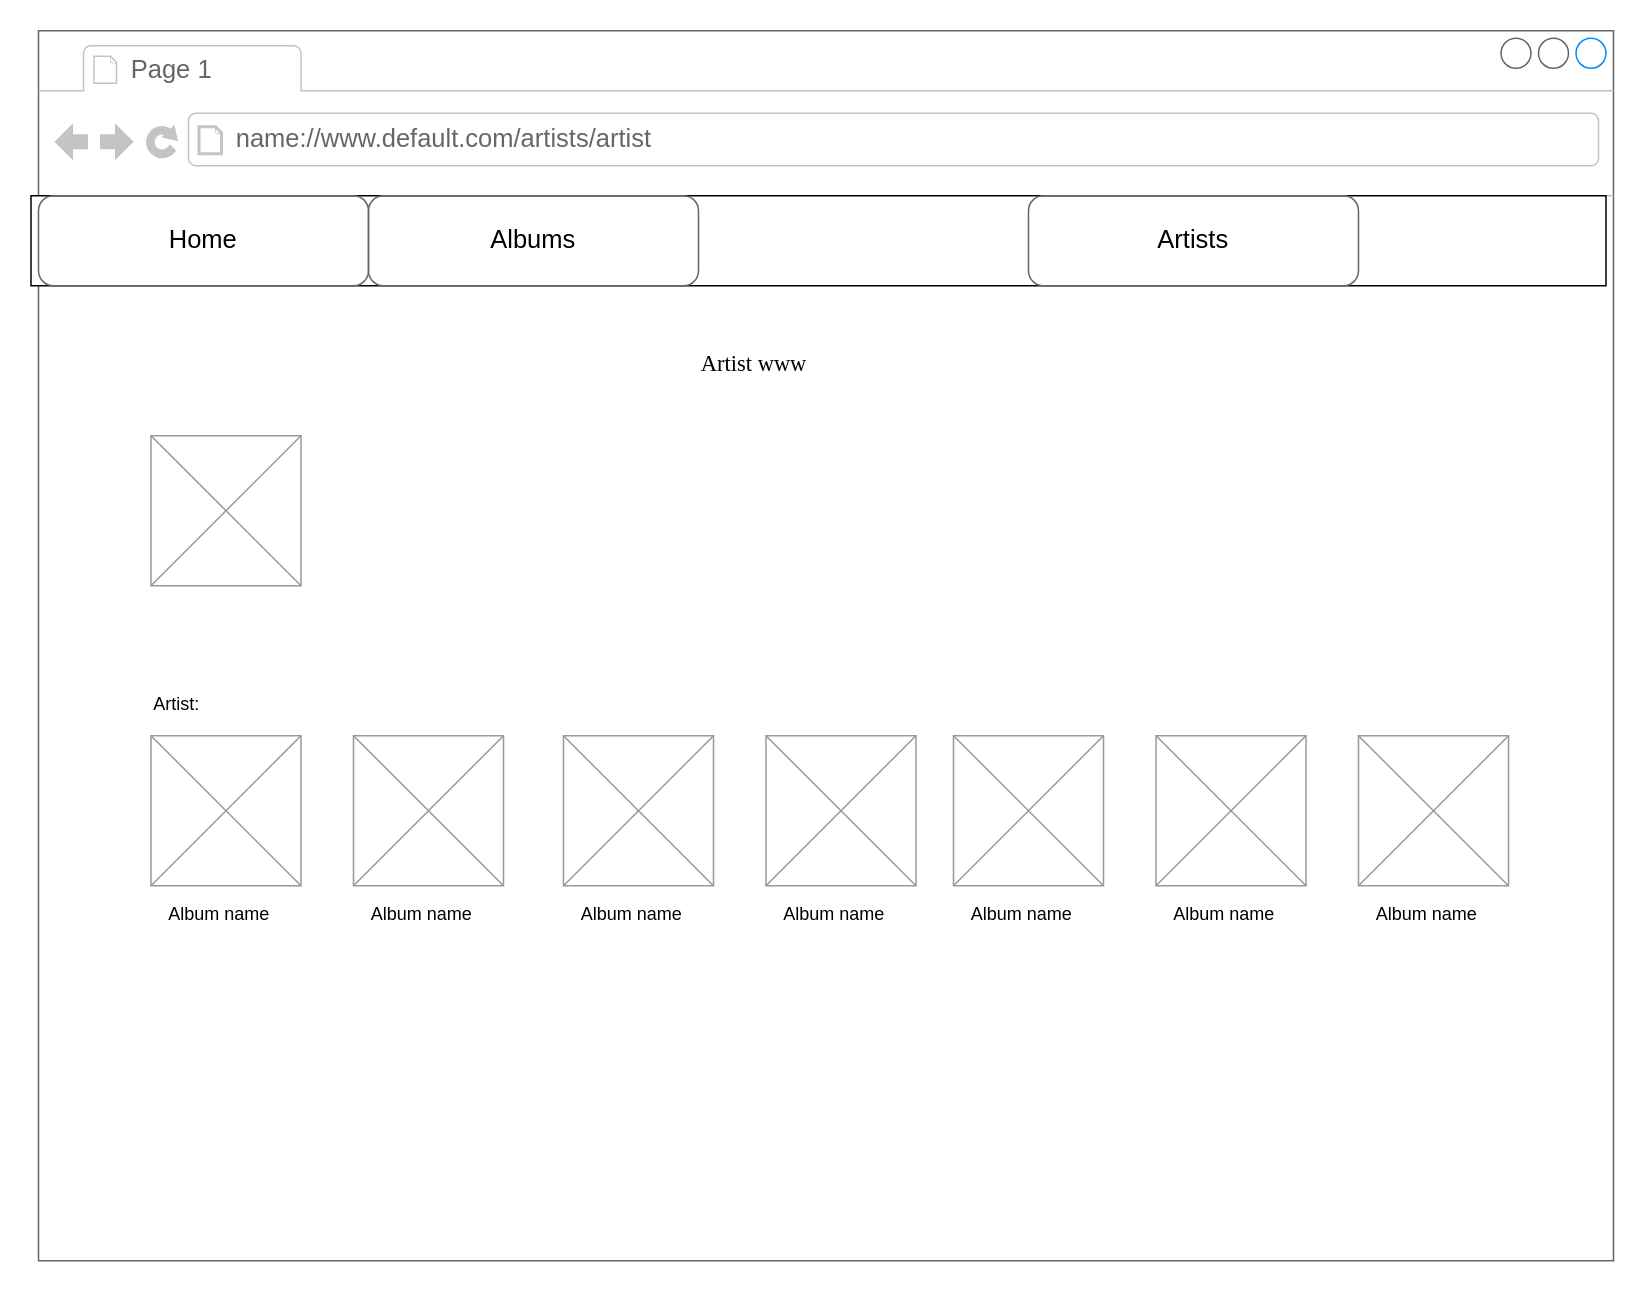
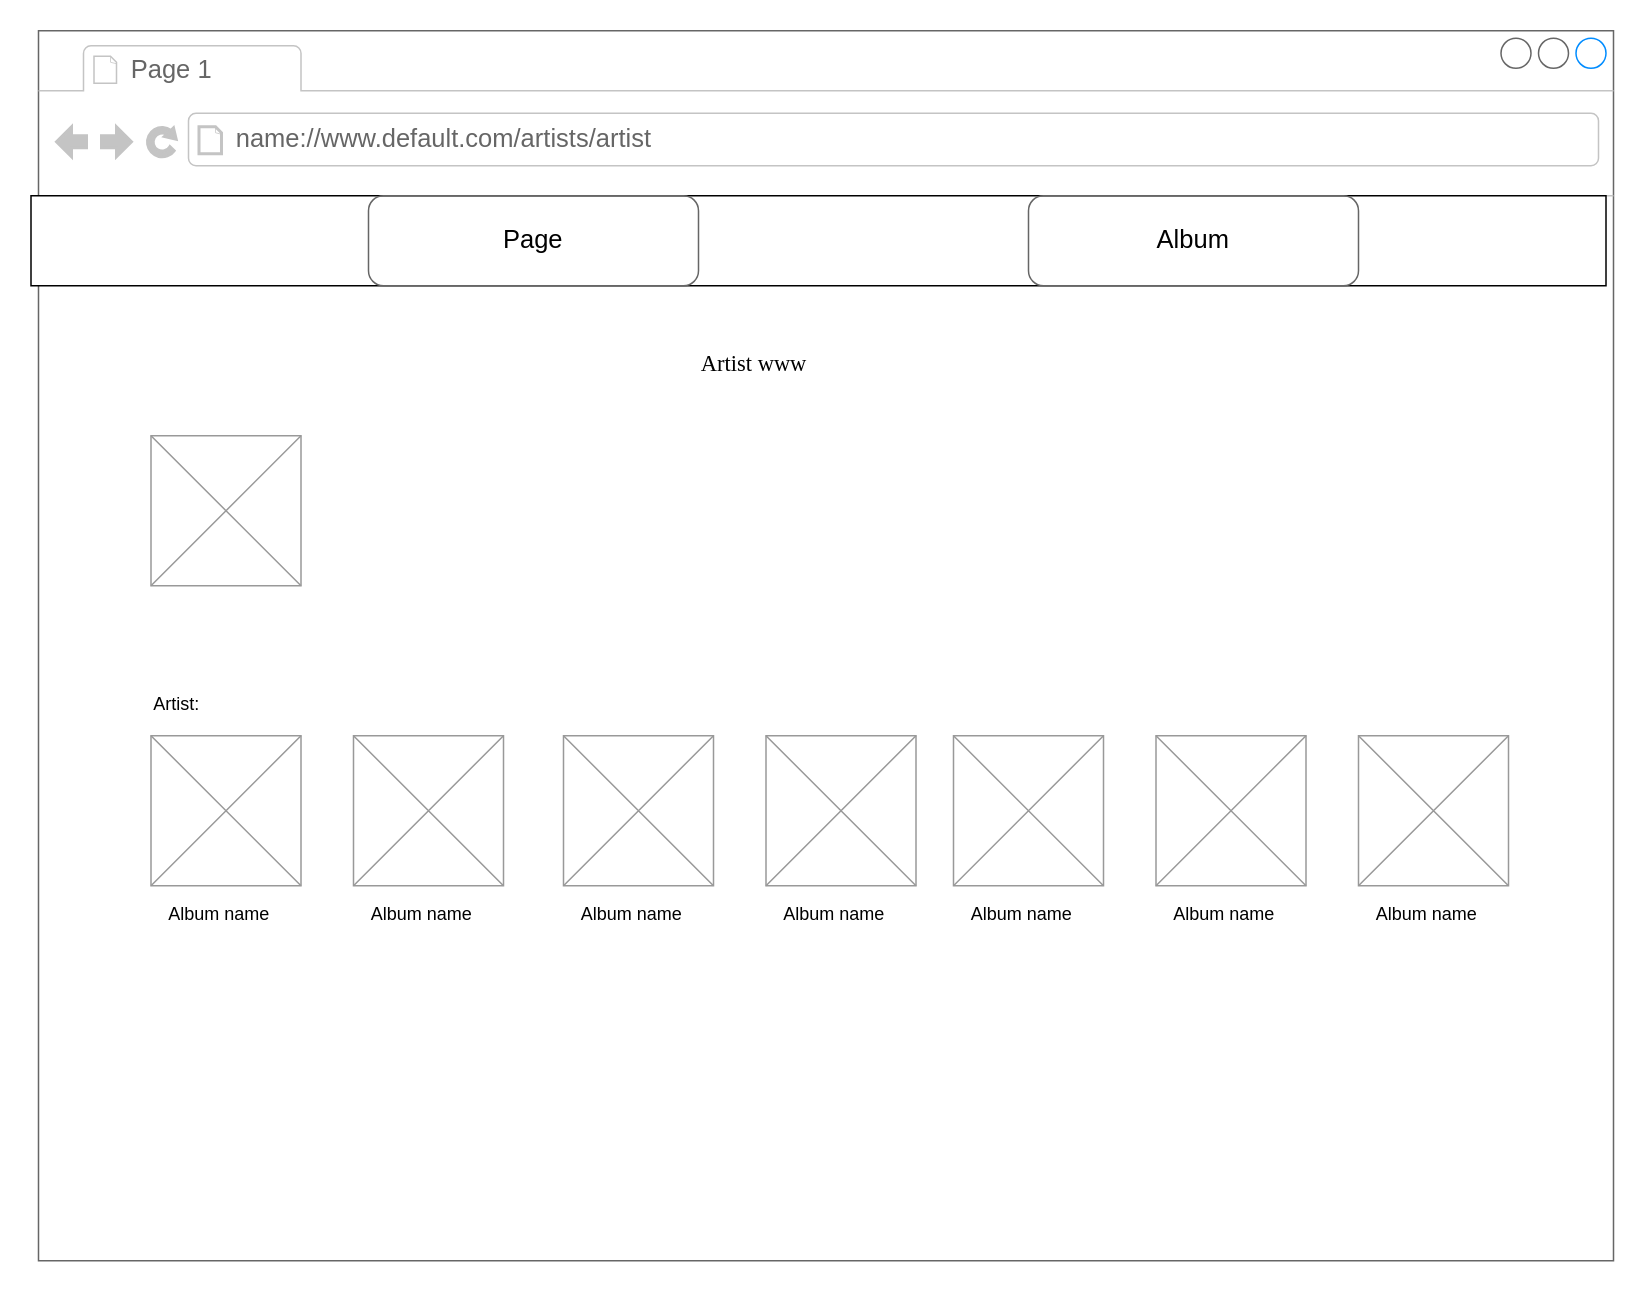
  <mxCell id="0" />
  <mxCell id="1" parent="0" />
  <mxCell id="2" value="" style="strokeWidth=1;shadow=0;dashed=0;align=center;html=1;shape=mxgraph.mockup.containers.browserWindow;rSize=0;strokeColor=#666666;mainText=,;recursiveResize=0;rounded=0;labelBackgroundColor=none;fontFamily=Verdana;fontSize=12" parent="1" vertex="1"><mxGeometry x="25" width="1050" height="820" as="geometry" y="20" /></mxCell>
  <mxCell id="3" value="Page 1" style="strokeWidth=1;shadow=0;dashed=0;align=center;html=1;shape=mxgraph.mockup.containers.anchor;fontSize=17;fontColor=#666666;align=left;" parent="2" vertex="1"><mxGeometry x="60" y="12" width="90" height="30" as="geometry" /></mxCell>
  <mxCell id="4" value="&lt;div&gt;name://www.default.com/artists/artist&lt;/div&gt;" style="strokeWidth=1;shadow=0;dashed=0;align=center;html=1;shape=mxgraph.mockup.containers.anchor;rSize=0;fontSize=17;fontColor=#666666;align=left;" parent="2" vertex="1"><mxGeometry x="130" y="60" width="250" height="26" as="geometry" /></mxCell>
  <mxCell id="5" value="Artist www" style="text;html=1;points=[];align=left;verticalAlign=top;spacingTop=-4;fontSize=15;fontFamily=Verdana" parent="2" vertex="1"><mxGeometry x="440" y="210" width="170" height="30" as="geometry" /></mxCell>
  <mxCell id="6" value="" style="rounded=0;whiteSpace=wrap;html=1;" vertex="1" parent="2"><mxGeometry x="-5" y="110" width="1050" height="60" as="geometry" /></mxCell>
- <mxCell id="7" value="&lt;div&gt;Home&lt;/div&gt;" style="strokeWidth=1;shadow=0;dashed=0;align=center;html=1;shape=mxgraph.mockup.buttons.button;strokeColor=#666666;mainText=;buttonStyle=round;fontSize=17;fontStyle=0;fillColor=none;whiteSpace=wrap;rounded=0;labelBackgroundColor=none;" parent="2" vertex="1"><mxGeometry y="110" width="220" height="60" as="geometry" /></mxCell>
- <mxCell id="8" value="Albums" style="strokeWidth=1;shadow=0;dashed=0;align=center;html=1;shape=mxgraph.mockup.buttons.button;strokeColor=#666666;mainText=;buttonStyle=round;fontSize=17;fontStyle=0;fillColor=none;whiteSpace=wrap;rounded=0;labelBackgroundColor=none;" vertex="1" parent="2"><mxGeometry x="220" y="110" width="220" height="60" as="geometry" /></mxCell>
- <mxCell id="9" value="Artists" style="strokeWidth=1;shadow=0;dashed=0;align=center;html=1;shape=mxgraph.mockup.buttons.button;strokeColor=#666666;mainText=;buttonStyle=round;fontSize=17;fontStyle=0;fillColor=none;whiteSpace=wrap;rounded=0;labelBackgroundColor=none;" vertex="1" parent="2"><mxGeometry x="660" y="110" width="220" height="60" as="geometry" /></mxCell>
+ <mxCell id="8" value="Page" style="strokeWidth=1;shadow=0;dashed=0;align=center;html=1;shape=mxgraph.mockup.buttons.button;strokeColor=#666666;mainText=;buttonStyle=round;fontSize=17;fontStyle=0;fillColor=none;whiteSpace=wrap;rounded=0;labelBackgroundColor=none;" vertex="1" parent="2"><mxGeometry x="220" y="110" width="220" height="60" as="geometry" /></mxCell>
+ <mxCell id="9" value="Album" style="strokeWidth=1;shadow=0;dashed=0;align=center;html=1;shape=mxgraph.mockup.buttons.button;strokeColor=#666666;mainText=;buttonStyle=round;fontSize=17;fontStyle=0;fillColor=none;whiteSpace=wrap;rounded=0;labelBackgroundColor=none;" vertex="1" parent="2"><mxGeometry x="660" y="110" width="220" height="60" as="geometry" /></mxCell>
  <mxCell id="10" value="" style="verticalLabelPosition=bottom;shadow=0;dashed=0;align=center;html=1;verticalAlign=top;strokeWidth=1;shape=mxgraph.mockup.graphics.simpleIcon;strokeColor=#999999;" vertex="1" parent="2"><mxGeometry x="75" y="270" width="100" height="100" as="geometry" /></mxCell>
  <mxCell id="11" value="" style="verticalLabelPosition=bottom;shadow=0;dashed=0;align=center;html=1;verticalAlign=top;strokeWidth=1;shape=mxgraph.mockup.graphics.simpleIcon;strokeColor=#999999;" vertex="1" parent="2"><mxGeometry x="75" y="470" width="100" height="100" as="geometry" /></mxCell>
  <mxCell id="12" value="Artist:" style="text;spacingTop=-5;whiteSpace=wrap;html=1;align=left;fontSize=12;fontFamily=Helvetica;fillColor=none;strokeColor=none;" vertex="1" parent="2"><mxGeometry x="75" y="440" width="80" height="20" as="geometry" /></mxCell>
  <mxCell id="13" value="Album name" style="text;spacingTop=-5;whiteSpace=wrap;html=1;align=left;fontSize=12;fontFamily=Helvetica;fillColor=none;strokeColor=none;" vertex="1" parent="2"><mxGeometry x="85" y="580" width="80" height="20" as="geometry" /></mxCell>
  <mxCell id="14" value="" style="verticalLabelPosition=bottom;shadow=0;dashed=0;align=center;html=1;verticalAlign=top;strokeWidth=1;shape=mxgraph.mockup.graphics.simpleIcon;strokeColor=#999999;" vertex="1" parent="2"><mxGeometry x="210" y="470" width="100" height="100" as="geometry" /></mxCell>
  <mxCell id="15" value="Album name" style="text;spacingTop=-5;whiteSpace=wrap;html=1;align=left;fontSize=12;fontFamily=Helvetica;fillColor=none;strokeColor=none;" vertex="1" parent="2"><mxGeometry x="220" y="580" width="80" height="20" as="geometry" /></mxCell>
  <mxCell id="16" value="" style="verticalLabelPosition=bottom;shadow=0;dashed=0;align=center;html=1;verticalAlign=top;strokeWidth=1;shape=mxgraph.mockup.graphics.simpleIcon;strokeColor=#999999;" vertex="1" parent="2"><mxGeometry x="350" y="470" width="100" height="100" as="geometry" /></mxCell>
  <mxCell id="17" value="Album name" style="text;spacingTop=-5;whiteSpace=wrap;html=1;align=left;fontSize=12;fontFamily=Helvetica;fillColor=none;strokeColor=none;" vertex="1" parent="2"><mxGeometry x="360" y="580" width="80" height="20" as="geometry" /></mxCell>
  <mxCell id="18" value="" style="verticalLabelPosition=bottom;shadow=0;dashed=0;align=center;html=1;verticalAlign=top;strokeWidth=1;shape=mxgraph.mockup.graphics.simpleIcon;strokeColor=#999999;" vertex="1" parent="2"><mxGeometry x="485" y="470" width="100" height="100" as="geometry" /></mxCell>
  <mxCell id="19" value="Album name" style="text;spacingTop=-5;whiteSpace=wrap;html=1;align=left;fontSize=12;fontFamily=Helvetica;fillColor=none;strokeColor=none;" vertex="1" parent="2"><mxGeometry x="495" y="580" width="80" height="20" as="geometry" /></mxCell>
  <mxCell id="20" value="" style="verticalLabelPosition=bottom;shadow=0;dashed=0;align=center;html=1;verticalAlign=top;strokeWidth=1;shape=mxgraph.mockup.graphics.simpleIcon;strokeColor=#999999;" vertex="1" parent="2"><mxGeometry x="610" y="470" width="100" height="100" as="geometry" /></mxCell>
  <mxCell id="21" value="Album name" style="text;spacingTop=-5;whiteSpace=wrap;html=1;align=left;fontSize=12;fontFamily=Helvetica;fillColor=none;strokeColor=none;" vertex="1" parent="2"><mxGeometry x="620" y="580" width="80" height="20" as="geometry" /></mxCell>
  <mxCell id="22" value="" style="verticalLabelPosition=bottom;shadow=0;dashed=0;align=center;html=1;verticalAlign=top;strokeWidth=1;shape=mxgraph.mockup.graphics.simpleIcon;strokeColor=#999999;" vertex="1" parent="2"><mxGeometry x="745" y="470" width="100" height="100" as="geometry" /></mxCell>
  <mxCell id="23" value="Album name" style="text;spacingTop=-5;whiteSpace=wrap;html=1;align=left;fontSize=12;fontFamily=Helvetica;fillColor=none;strokeColor=none;" vertex="1" parent="2"><mxGeometry x="755" y="580" width="80" height="20" as="geometry" /></mxCell>
  <mxCell id="24" value="" style="verticalLabelPosition=bottom;shadow=0;dashed=0;align=center;html=1;verticalAlign=top;strokeWidth=1;shape=mxgraph.mockup.graphics.simpleIcon;strokeColor=#999999;" vertex="1" parent="2"><mxGeometry x="880" y="470" width="100" height="100" as="geometry" /></mxCell>
  <mxCell id="25" value="Album name" style="text;spacingTop=-5;whiteSpace=wrap;html=1;align=left;fontSize=12;fontFamily=Helvetica;fillColor=none;strokeColor=none;" vertex="1" parent="2"><mxGeometry x="890" y="580" width="80" height="20" as="geometry" /></mxCell>
